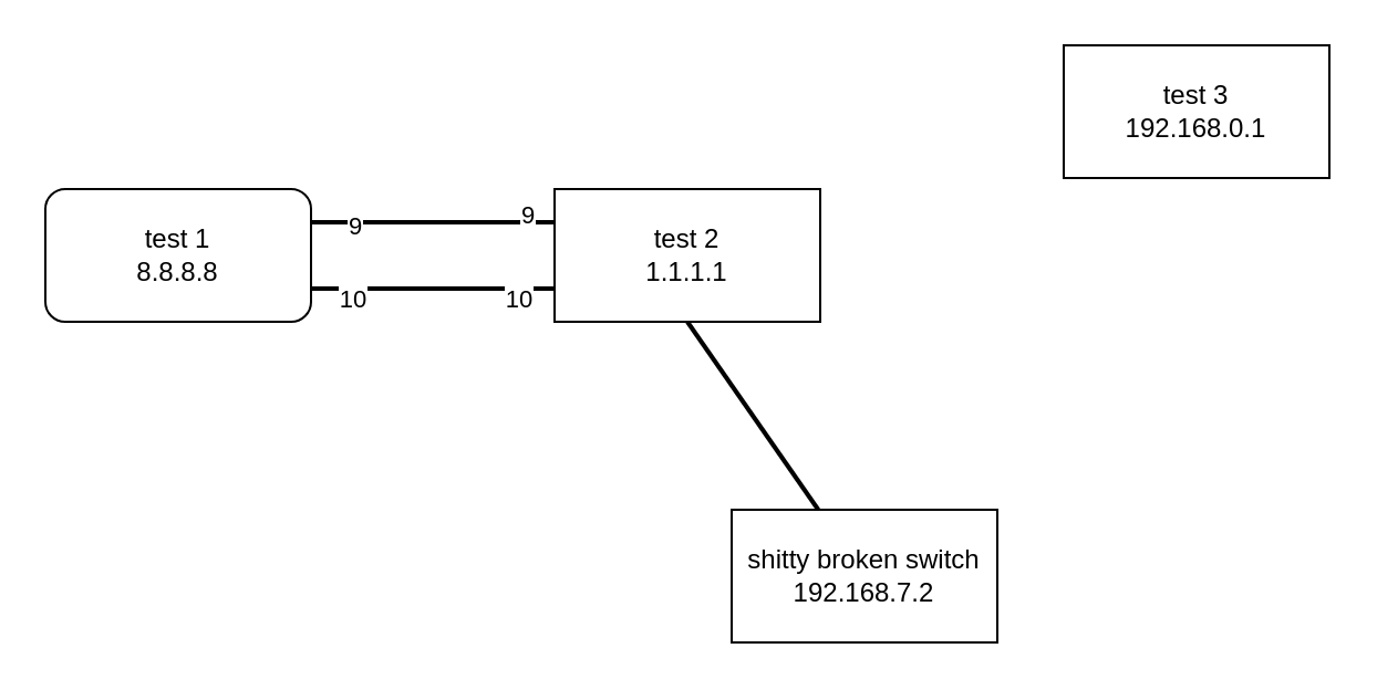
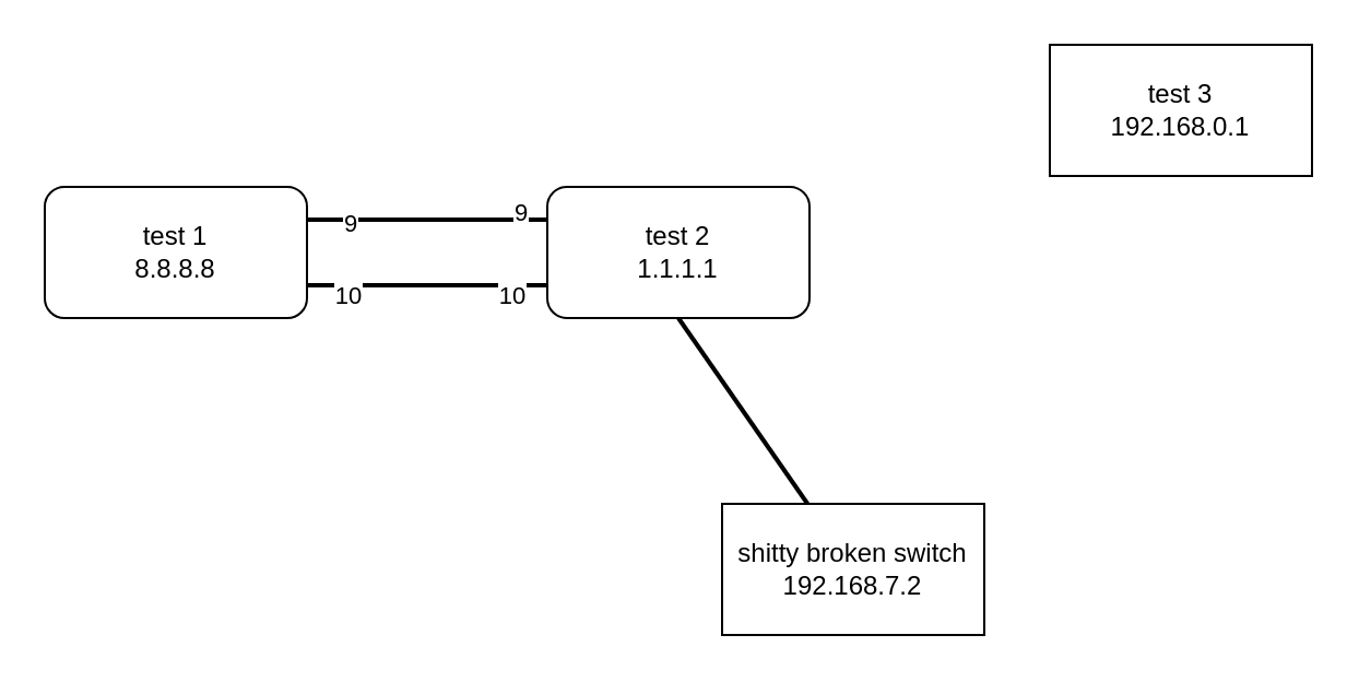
  <mxCell id="0" />
  <mxCell id="1" parent="0" />
  <mxCell id="2" style="edgeStyle=none;rounded=0;orthogonalLoop=1;jettySize=auto;html=1;exitX=1;exitY=0.25;exitDx=0;exitDy=0;entryX=0;entryY=0.25;entryDx=0;entryDy=0;endArrow=none;endFill=0;strokeWidth=2;" edge="1" parent="1" source="8" target="10"><mxGeometry relative="1" as="geometry" /></mxCell>
  <mxCell id="3" value="9" style="edgeLabel;html=1;align=center;verticalAlign=middle;resizable=0;points=[];" vertex="1" connectable="0" parent="2"><mxGeometry x="-0.669" y="-1" relative="1" as="geometry"><mxPoint x="1" as="offset" /></mxGeometry></mxCell>
  <mxCell id="4" value="9" style="edgeLabel;html=1;align=center;verticalAlign=middle;resizable=0;points=[];" vertex="1" connectable="0" parent="2"><mxGeometry x="0.742" y="3" relative="1" as="geometry"><mxPoint x="1" as="offset" /></mxGeometry></mxCell>
  <mxCell id="5" style="edgeStyle=none;rounded=0;orthogonalLoop=1;jettySize=auto;html=1;exitX=1;exitY=0.75;exitDx=0;exitDy=0;entryX=0;entryY=0.75;entryDx=0;entryDy=0;endArrow=none;endFill=0;strokeWidth=2;" edge="1" parent="1" source="8" target="10"><mxGeometry relative="1" as="geometry" /></mxCell>
  <mxCell id="6" value="10" style="edgeLabel;html=1;align=center;verticalAlign=middle;resizable=0;points=[];" vertex="1" connectable="0" parent="5"><mxGeometry x="-0.691" y="-4" relative="1" as="geometry"><mxPoint x="1" as="offset" /></mxGeometry></mxCell>
  <mxCell id="7" value="10" style="edgeLabel;html=1;align=center;verticalAlign=middle;resizable=0;points=[];" vertex="1" connectable="0" parent="5"><mxGeometry x="0.678" y="-4" relative="1" as="geometry"><mxPoint x="1" as="offset" /></mxGeometry></mxCell>
  <mxCell id="8" value="test 1&lt;br&gt;8.8.8.8" style="whiteSpace=wrap;html=1;rounded=1;" vertex="1" parent="1"><mxGeometry x="20" y="85" width="120" height="60" as="geometry" /></mxCell>
  <mxCell id="9" style="rounded=0;orthogonalLoop=1;jettySize=auto;html=1;exitX=0.5;exitY=1;exitDx=0;exitDy=0;endArrow=none;endFill=0;strokeWidth=2;" edge="1" parent="1" source="10" target="12"><mxGeometry relative="1" as="geometry" /></mxCell>
- <mxCell id="10" value="test 2&lt;br&gt;1.1.1.1" style="rounded=0;whiteSpace=wrap;html=1;" vertex="1" parent="1"><mxGeometry x="250" y="85" width="120" height="60" as="geometry" /></mxCell>
+ <mxCell id="10" value="test 2&lt;br&gt;1.1.1.1" style="whiteSpace=wrap;html=1;rounded=1;" vertex="1" parent="1"><mxGeometry x="250" y="85" width="120" height="60" as="geometry" /></mxCell>
  <mxCell id="11" value="test 3&lt;br&gt;192.168.0.1" style="rounded=0;whiteSpace=wrap;html=1;" vertex="1" parent="1"><mxGeometry x="480" y="20" width="120" height="60" as="geometry" /></mxCell>
  <mxCell id="12" value="shitty broken switch&lt;br&gt;192.168.7.2" style="rounded=0;whiteSpace=wrap;html=1;" vertex="1" parent="1"><mxGeometry x="330" y="230" width="120" height="60" as="geometry" /></mxCell>
